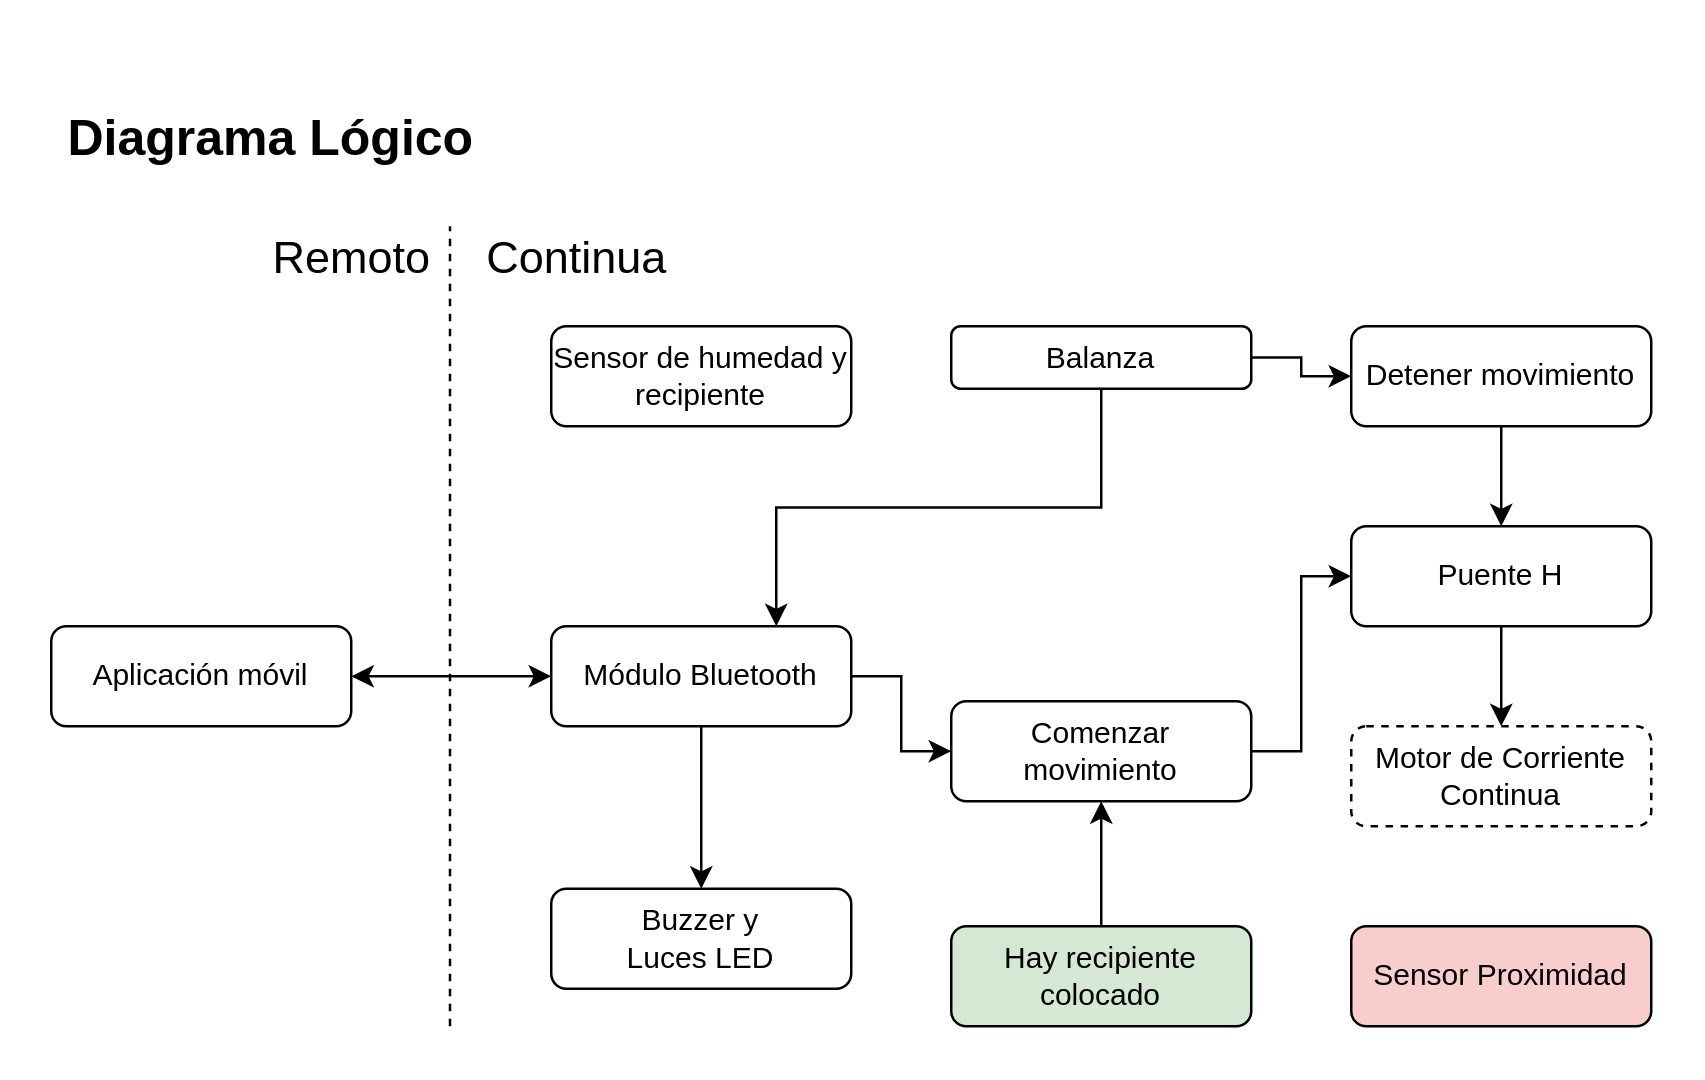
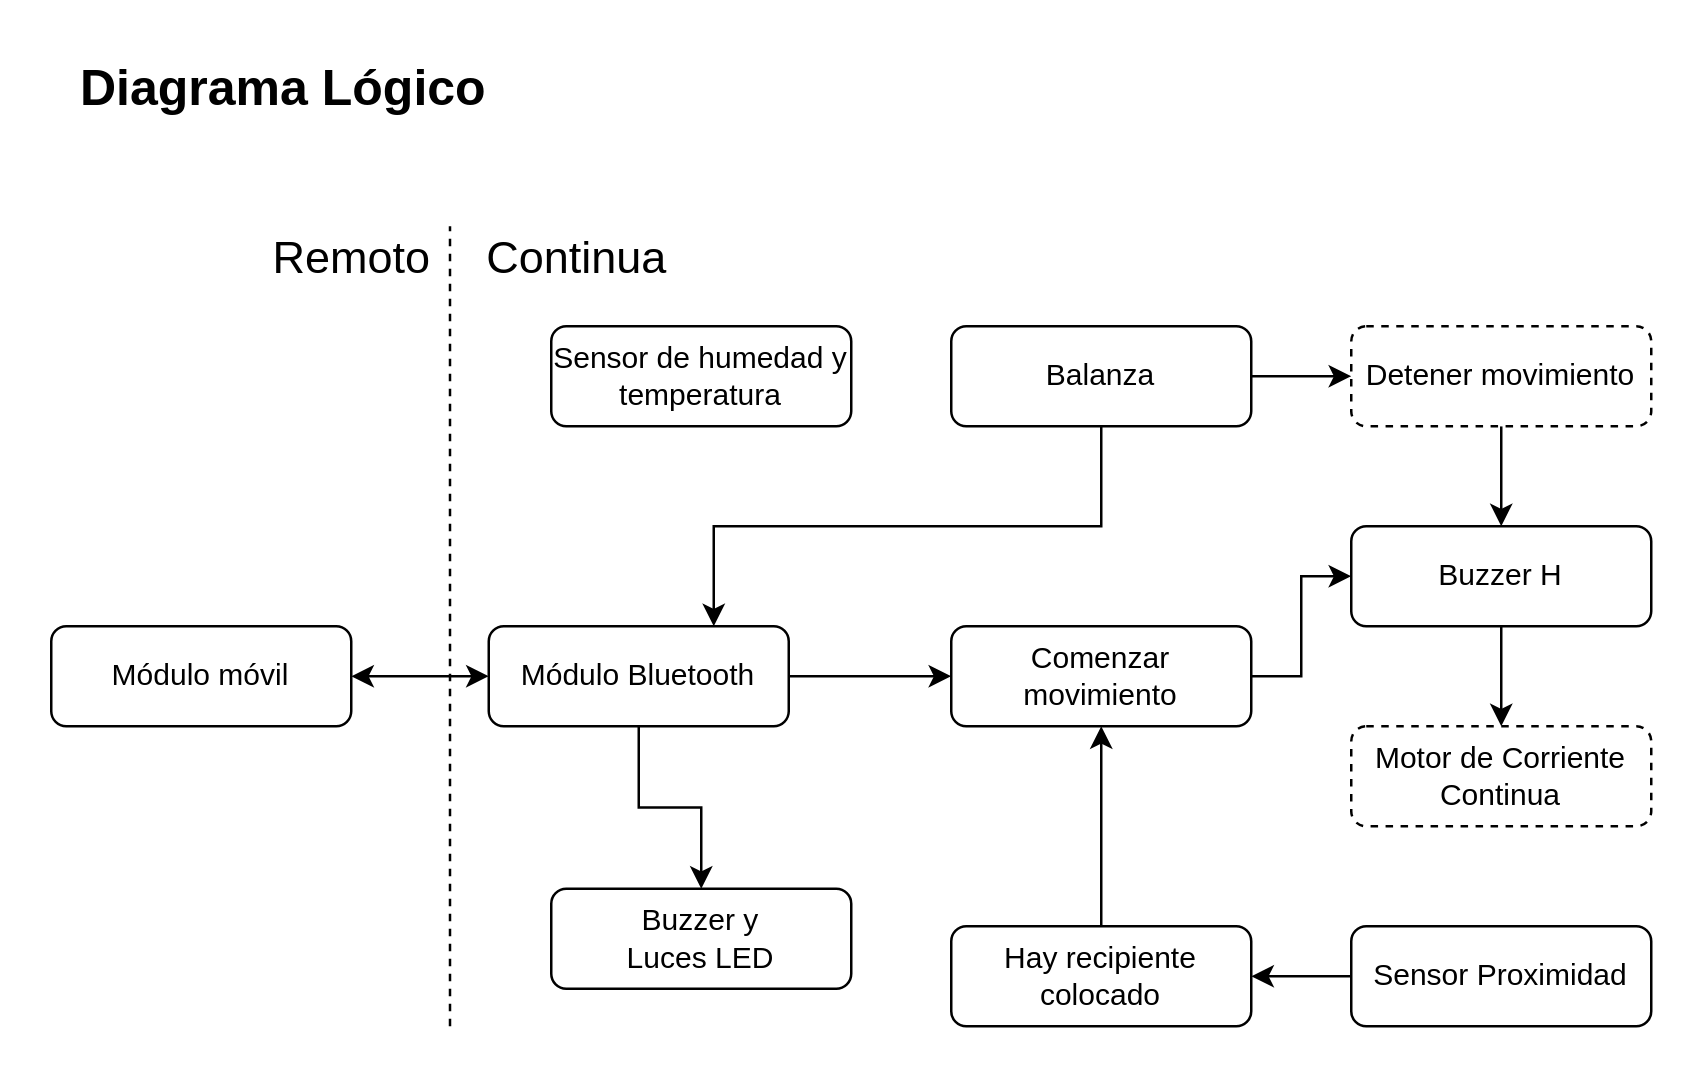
  <mxCell id="0" />
  <mxCell id="1" parent="0" />
- <mxCell id="2" value="Diagrama Lógico" style="text;html=1;resizable=0;points=[];autosize=1;align=left;verticalAlign=top;spacingTop=-4;fontSize=20;fontStyle=1" parent="1" vertex="1"><mxGeometry x="25" y="40" width="170" height="30" as="geometry" /></mxCell>
+ <mxCell id="2" value="Diagrama Lógico" style="text;html=1;resizable=0;points=[];autosize=1;align=left;verticalAlign=top;spacingTop=-4;fontSize=20;fontStyle=1" parent="1" vertex="1"><mxGeometry x="30" y="20" width="170" height="30" as="geometry" /></mxCell>
  <mxCell id="3" style="edgeStyle=orthogonalEdgeStyle;rounded=0;orthogonalLoop=1;jettySize=auto;html=1;exitX=1;exitY=0.5;exitDx=0;exitDy=0;entryX=0;entryY=0.5;entryDx=0;entryDy=0;startArrow=classic;startFill=1;" parent="1" source="4" target="10" edge="1"><mxGeometry relative="1" as="geometry"><mxPoint x="230" y="220" as="targetPoint" /></mxGeometry></mxCell>
- <mxCell id="4" value="Aplicación móvil" style="rounded=1;whiteSpace=wrap;html=1;" parent="1" vertex="1"><mxGeometry y="250" width="120" height="40" as="geometry" x="20" /></mxCell>
+ <mxCell id="4" value="Módulo móvil" style="rounded=1;whiteSpace=wrap;html=1;" parent="1" vertex="1"><mxGeometry y="250" width="120" height="40" as="geometry" x="20" /></mxCell>
  <mxCell id="5" value="Remoto" style="text;html=1;resizable=0;points=[];autosize=1;align=center;verticalAlign=top;spacingTop=-4;fontSize=18;" parent="1" vertex="1"><mxGeometry x="110" y="90" width="60" height="20" as="geometry" /></mxCell>
  <mxCell id="6" value="" style="endArrow=none;dashed=1;html=1;" parent="1" edge="1"><mxGeometry width="50" height="50" relative="1" as="geometry"><mxPoint x="179.5" y="410" as="sourcePoint" /><mxPoint x="179.5" y="90" as="targetPoint" /></mxGeometry></mxCell>
  <mxCell id="7" value="Continua&lt;br&gt;" style="text;html=1;resizable=0;points=[];autosize=1;align=center;verticalAlign=top;spacingTop=-4;fontSize=18;" parent="1" vertex="1"><mxGeometry x="180" y="90" width="100" height="20" as="geometry" /></mxCell>
  <mxCell id="8" style="edgeStyle=orthogonalEdgeStyle;rounded=0;orthogonalLoop=1;jettySize=auto;html=1;exitX=1;exitY=0.5;exitDx=0;exitDy=0;entryX=0;entryY=0.5;entryDx=0;entryDy=0;startArrow=none;startFill=0;" parent="1" source="10" target="20" edge="1"><mxGeometry relative="1" as="geometry" /></mxCell>
  <mxCell id="9" style="edgeStyle=orthogonalEdgeStyle;rounded=0;orthogonalLoop=1;jettySize=auto;html=1;exitX=0.5;exitY=1;exitDx=0;exitDy=0;entryX=0.5;entryY=0;entryDx=0;entryDy=0;" edge="1" parent="1" source="10" target="11"><mxGeometry relative="1" as="geometry" /></mxCell>
- <mxCell id="10" value="Módulo Bluetooth" style="rounded=1;whiteSpace=wrap;html=1;" parent="1" vertex="1"><mxGeometry x="220" y="250" width="120" height="40" as="geometry" /></mxCell>
+ <mxCell id="10" value="Módulo Bluetooth" style="rounded=1;whiteSpace=wrap;html=1;" parent="1" vertex="1"><mxGeometry x="195" y="250" width="120" height="40" as="geometry" /></mxCell>
  <mxCell id="11" value="Buzzer y &lt;br&gt;Luces LED" style="rounded=1;whiteSpace=wrap;html=1;" parent="1" vertex="1"><mxGeometry x="220" y="355" width="120" height="40" as="geometry" /></mxCell>
  <mxCell id="12" style="edgeStyle=orthogonalEdgeStyle;rounded=0;orthogonalLoop=1;jettySize=auto;html=1;exitX=0.5;exitY=1;exitDx=0;exitDy=0;entryX=0.5;entryY=0;entryDx=0;entryDy=0;" edge="1" parent="1" source="13" target="26"><mxGeometry relative="1" as="geometry" /></mxCell>
- <mxCell id="13" value="Puente H" style="rounded=1;whiteSpace=wrap;html=1;" parent="1" vertex="1"><mxGeometry x="540" y="210" width="120" height="40" as="geometry" /></mxCell>
+ <mxCell id="13" value="Buzzer H" style="rounded=1;whiteSpace=wrap;html=1;" parent="1" vertex="1"><mxGeometry x="540" y="210" width="120" height="40" as="geometry" /></mxCell>
  <mxCell id="14" style="edgeStyle=orthogonalEdgeStyle;rounded=0;orthogonalLoop=1;jettySize=auto;html=1;exitX=1;exitY=0.5;exitDx=0;exitDy=0;entryX=0;entryY=0.5;entryDx=0;entryDy=0;" parent="1" source="16" target="18" edge="1"><mxGeometry relative="1" as="geometry" /></mxCell>
  <mxCell id="15" style="edgeStyle=orthogonalEdgeStyle;rounded=0;orthogonalLoop=1;jettySize=auto;html=1;exitX=0.5;exitY=1;exitDx=0;exitDy=0;entryX=0.75;entryY=0;entryDx=0;entryDy=0;startArrow=none;startFill=0;" parent="1" source="16" target="10" edge="1"><mxGeometry relative="1" as="geometry" /></mxCell>
- <mxCell id="16" value="Balanza" style="rounded=1;whiteSpace=wrap;html=1;" parent="1" vertex="1"><mxGeometry x="380" y="130" width="120" height="25" as="geometry" /></mxCell>
+ <mxCell id="16" value="Balanza" style="rounded=1;whiteSpace=wrap;html=1;" parent="1" vertex="1"><mxGeometry x="380" y="130" width="120" height="40" as="geometry" /></mxCell>
  <mxCell id="17" style="edgeStyle=orthogonalEdgeStyle;rounded=0;orthogonalLoop=1;jettySize=auto;html=1;exitX=0.5;exitY=1;exitDx=0;exitDy=0;entryX=0.5;entryY=0;entryDx=0;entryDy=0;" parent="1" source="18" target="13" edge="1"><mxGeometry relative="1" as="geometry" /></mxCell>
- <mxCell id="18" value="Detener movimiento" style="rounded=1;whiteSpace=wrap;html=1;" parent="1" vertex="1"><mxGeometry x="540" y="130" width="120" height="40" as="geometry" /></mxCell>
+ <mxCell id="18" value="Detener movimiento" style="rounded=1;whiteSpace=wrap;html=1;dashed=1;" parent="1" vertex="1"><mxGeometry x="540" y="130" width="120" height="40" as="geometry" /></mxCell>
  <mxCell id="19" style="edgeStyle=orthogonalEdgeStyle;rounded=0;orthogonalLoop=1;jettySize=auto;html=1;exitX=1;exitY=0.5;exitDx=0;exitDy=0;entryX=0;entryY=0.5;entryDx=0;entryDy=0;startArrow=none;startFill=0;" parent="1" source="20" target="13" edge="1"><mxGeometry relative="1" as="geometry" /></mxCell>
- <mxCell id="20" value="Comenzar movimiento" style="rounded=1;whiteSpace=wrap;html=1;" parent="1" vertex="1"><mxGeometry x="380" y="280" width="120" height="40" as="geometry" /></mxCell>
- <mxCell id="21" value="Sensor de humedad y recipiente" style="rounded=1;whiteSpace=wrap;html=1;" parent="1" vertex="1"><mxGeometry x="220" y="130" width="120" height="40" as="geometry" /></mxCell>
- <mxCell id="23" value="Sensor Proximidad" style="rounded=1;whiteSpace=wrap;html=1;fillColor=#f8cecc;" parent="1" vertex="1"><mxGeometry x="540" y="370" width="120" height="40" as="geometry" /></mxCell>
+ <mxCell id="20" value="Comenzar movimiento" style="rounded=1;whiteSpace=wrap;html=1;" parent="1" vertex="1"><mxGeometry x="380" y="250" width="120" height="40" as="geometry" /></mxCell>
+ <mxCell id="21" value="Sensor de humedad y temperatura" style="rounded=1;whiteSpace=wrap;html=1;" parent="1" vertex="1"><mxGeometry x="220" y="130" width="120" height="40" as="geometry" /></mxCell>
+ <mxCell id="22" style="edgeStyle=orthogonalEdgeStyle;rounded=0;orthogonalLoop=1;jettySize=auto;html=1;exitX=0;exitY=0.5;exitDx=0;exitDy=0;entryX=1;entryY=0.5;entryDx=0;entryDy=0;" edge="1" parent="1" source="23" target="25"><mxGeometry relative="1" as="geometry" /></mxCell>
+ <mxCell id="23" value="Sensor Proximidad" style="rounded=1;whiteSpace=wrap;html=1;" parent="1" vertex="1"><mxGeometry x="540" y="370" width="120" height="40" as="geometry" /></mxCell>
  <mxCell id="24" style="edgeStyle=orthogonalEdgeStyle;rounded=0;orthogonalLoop=1;jettySize=auto;html=1;exitX=0.5;exitY=0;exitDx=0;exitDy=0;entryX=0.5;entryY=1;entryDx=0;entryDy=0;" edge="1" parent="1" source="25" target="20"><mxGeometry relative="1" as="geometry" /></mxCell>
- <mxCell id="25" value="Hay recipiente colocado" style="rounded=1;whiteSpace=wrap;html=1;fillColor=#d5e8d4;" vertex="1" parent="1"><mxGeometry x="380" y="370" width="120" height="40" as="geometry" /></mxCell>
+ <mxCell id="25" value="Hay recipiente colocado" style="rounded=1;whiteSpace=wrap;html=1;" vertex="1" parent="1"><mxGeometry x="380" y="370" width="120" height="40" as="geometry" /></mxCell>
  <mxCell id="26" value="Motor de Corriente Continua" style="rounded=1;whiteSpace=wrap;html=1;dashed=1;" vertex="1" parent="1"><mxGeometry x="540" y="290" width="120" height="40" as="geometry" /></mxCell>
